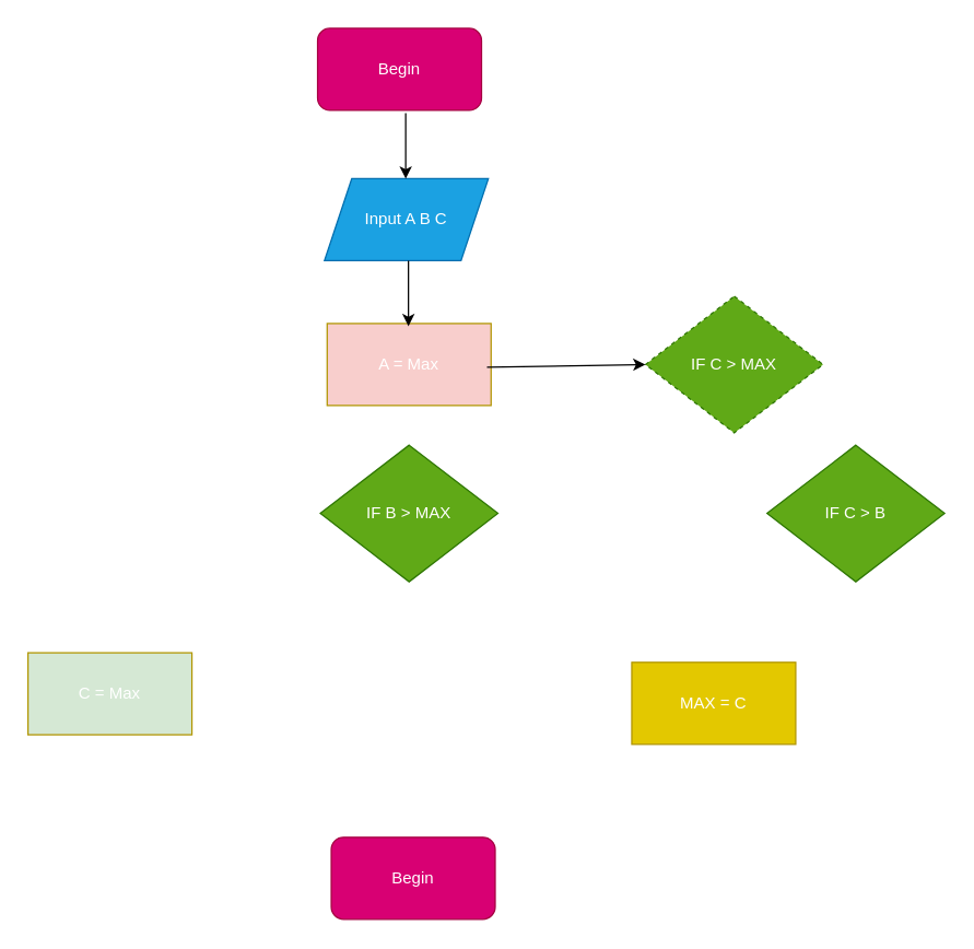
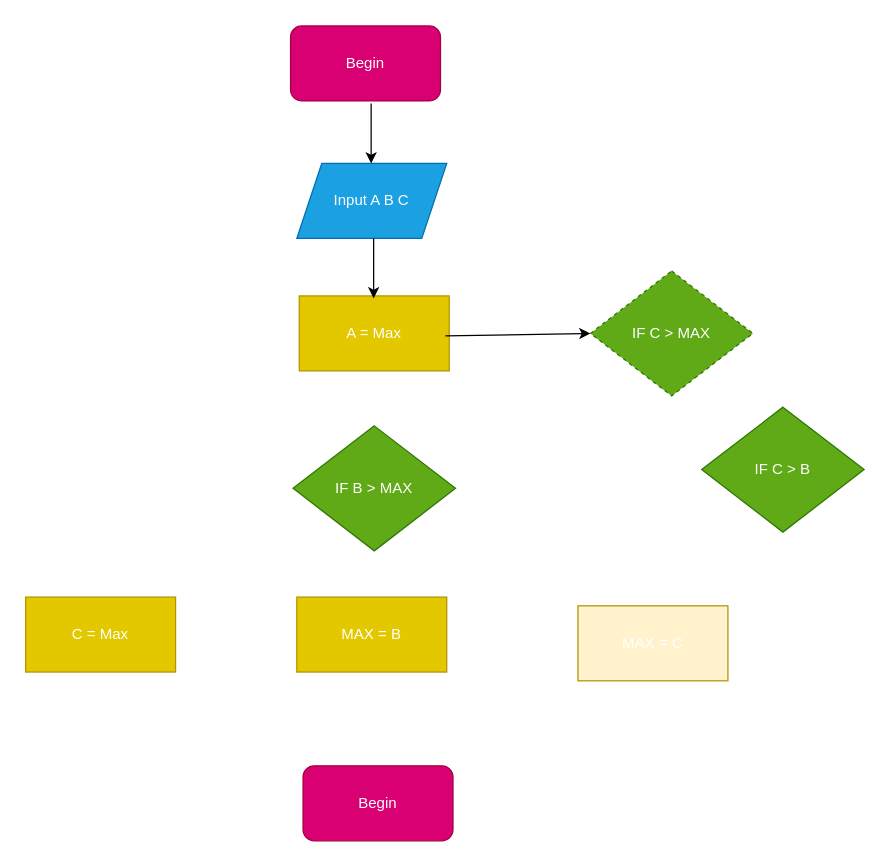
  <mxCell id="0" />
  <mxCell id="1" parent="0" />
  <mxCell id="2" value="Begin" style="rounded=1;whiteSpace=wrap;html=1;fillColor=#d80073;fontColor=#ffffff;strokeColor=#A50040;" parent="1" vertex="1"><mxGeometry x="232" y="20" width="120" height="60" as="geometry" /></mxCell>
  <mxCell id="3" value="Input A B C" style="shape=parallelogram;perimeter=parallelogramPerimeter;whiteSpace=wrap;html=1;fixedSize=1;fillColor=#1ba1e2;fontColor=#ffffff;strokeColor=#006EAF;" parent="1" vertex="1"><mxGeometry x="237" y="130" width="120" height="60" as="geometry" /></mxCell>
- <mxCell id="4" value="IF B &amp;gt; MAX" style="rhombus;whiteSpace=wrap;html=1;fillColor=#60a917;fontColor=#ffffff;strokeColor=#2D7600;" parent="1" vertex="1"><mxGeometry x="234" y="325" width="130" height="100" as="geometry" /></mxCell>
- <mxCell id="5" value="&lt;span style=&quot;color: rgb(255, 255, 255);&quot;&gt;A = Max&lt;/span&gt;" style="rounded=0;whiteSpace=wrap;html=1;fillColor=#f8cecc;fontColor=#000000;strokeColor=#B09500;" parent="1" vertex="1"><mxGeometry x="239" y="236" width="120" height="60" as="geometry" /></mxCell>
+ <mxCell id="4" value="IF B &amp;gt; MAX" style="rhombus;whiteSpace=wrap;html=1;fillColor=#60a917;fontColor=#ffffff;strokeColor=#2D7600;" parent="1" vertex="1"><mxGeometry x="234" y="340" width="130" height="100" as="geometry" /></mxCell>
+ <mxCell id="5" value="&lt;span style=&quot;color: rgb(255, 255, 255);&quot;&gt;A = Max&lt;/span&gt;" style="rounded=0;whiteSpace=wrap;html=1;fillColor=#e3c800;fontColor=#000000;strokeColor=#B09500;" parent="1" vertex="1"><mxGeometry x="239" y="236" width="120" height="60" as="geometry" /></mxCell>
  <mxCell id="6" value="IF C &amp;gt; B" style="rhombus;whiteSpace=wrap;html=1;fillColor=#60a917;fontColor=#ffffff;strokeColor=#2D7600;" parent="1" vertex="1"><mxGeometry x="561" y="325" width="130" height="100" as="geometry" /></mxCell>
- <mxCell id="7" value="&lt;span style=&quot;color: rgb(255, 255, 255);&quot;&gt;C = Max&lt;/span&gt;" style="rounded=0;whiteSpace=wrap;html=1;fillColor=#d5e8d4;fontColor=#000000;strokeColor=#B09500;" parent="1" vertex="1"><mxGeometry x="20" y="477" width="120" height="60" as="geometry" /></mxCell>
+ <mxCell id="7" value="&lt;span style=&quot;color: rgb(255, 255, 255);&quot;&gt;C = Max&lt;/span&gt;" style="rounded=0;whiteSpace=wrap;html=1;fillColor=#e3c800;fontColor=#000000;strokeColor=#B09500;" parent="1" vertex="1"><mxGeometry x="20" y="477" width="120" height="60" as="geometry" /></mxCell>
+ <mxCell id="8" value="&lt;font color=&quot;#ffffff&quot;&gt;MAX = B&lt;/font&gt;" style="rounded=0;whiteSpace=wrap;html=1;fillColor=#e3c800;fontColor=#000000;strokeColor=#B09500;" parent="1" vertex="1"><mxGeometry x="237" y="477" width="120" height="60" as="geometry" /></mxCell>
  <mxCell id="9" value="IF C &amp;gt; MAX" style="rhombus;whiteSpace=wrap;html=1;fillColor=#60a917;fontColor=#ffffff;strokeColor=#2D7600;dashed=1;" parent="1" vertex="1"><mxGeometry x="472" y="216" width="130" height="100" as="geometry" /></mxCell>
- <mxCell id="10" value="&lt;font color=&quot;#ffffff&quot;&gt;MAX = C&lt;/font&gt;" style="rounded=0;whiteSpace=wrap;html=1;fillColor=#e3c800;fontColor=#000000;strokeColor=#B09500;" parent="1" vertex="1"><mxGeometry x="462" y="484" width="120" height="60" as="geometry" /></mxCell>
+ <mxCell id="10" value="&lt;font color=&quot;#ffffff&quot;&gt;MAX = C&lt;/font&gt;" style="rounded=0;whiteSpace=wrap;html=1;fillColor=#fff2cc;fontColor=#000000;strokeColor=#B09500;" parent="1" vertex="1"><mxGeometry x="462" y="484" width="120" height="60" as="geometry" /></mxCell>
  <mxCell id="11" value="Begin" style="rounded=1;whiteSpace=wrap;html=1;fillColor=#d80073;fontColor=#ffffff;strokeColor=#A50040;" parent="1" vertex="1"><mxGeometry x="242" y="612" width="120" height="60" as="geometry" /></mxCell>
  <mxCell id="12" value="" style="endArrow=classic;html=1;" parent="1" edge="1"><mxGeometry width="50" height="50" relative="1" as="geometry"><mxPoint x="296.5" y="82" as="sourcePoint" /><mxPoint x="296.5" y="130" as="targetPoint" /></mxGeometry></mxCell>
  <mxCell id="13" value="" style="endArrow=classic;html=1;" parent="1" edge="1"><mxGeometry width="50" height="50" relative="1" as="geometry"><mxPoint x="298.5" y="190" as="sourcePoint" /><mxPoint x="298.5" y="238" as="targetPoint" /></mxGeometry></mxCell>
  <mxCell id="14" value="" style="endArrow=classic;html=1;entryX=0;entryY=0.5;entryDx=0;entryDy=0;" parent="1" target="9" edge="1"><mxGeometry width="50" height="50" relative="1" as="geometry"><mxPoint x="356" y="268" as="sourcePoint" /><mxPoint x="406" y="218" as="targetPoint" /></mxGeometry></mxCell>
